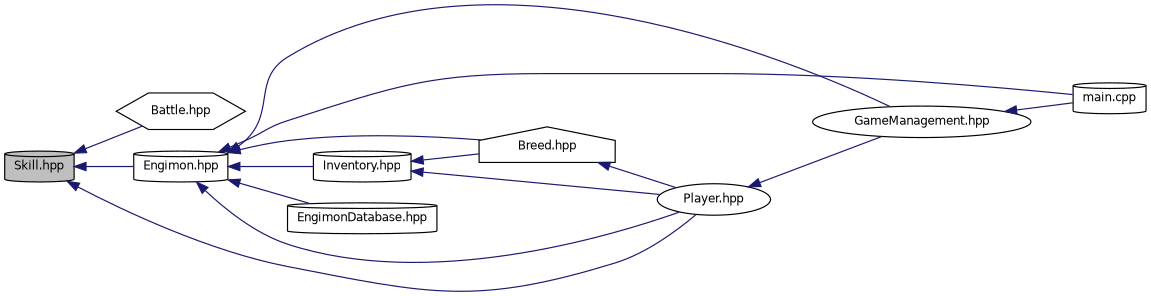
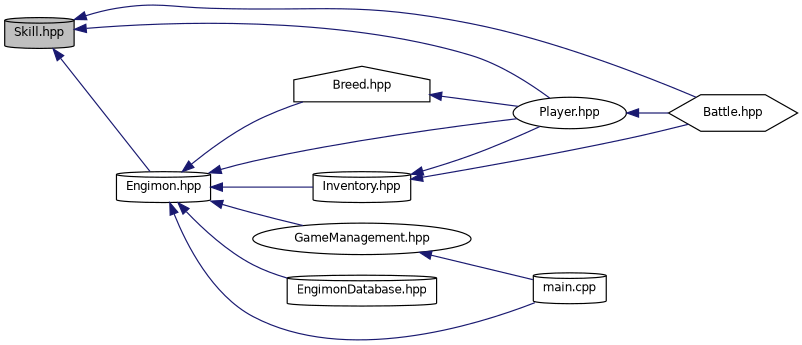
  digraph {
    rankdir=LR
    node [color=black fillcolor=white fontname=Helvetica fontsize=10 shape=cylinder style=filled]
    edge [color=midnightblue dir=back fontname=Helvetica fontsize=10 labelfontname=Helvetica labelfontsize=10 style=solid]
    n1 [fillcolor=grey75 fontcolor=black height=0.2 label="Skill.hpp" width=0.4]
    n2 [height=0.2 label="Battle.hpp" shape=hexagon width=0.4]
    n3 [height=0.2 label="Engimon.hpp" width=0.4]
    n4 [height=0.2 label="Player.hpp" shape=ellipse width=0.4]
    n5 [height=0.2 label="Breed.hpp" shape=house width=0.4]
    n6 [height=0.2 label="GameManagement.hpp" shape=ellipse width=0.4]
    n7 [height=0.2 label="EngimonDatabase.hpp" width=0.4]
    n8 [height=0.2 label="Inventory.hpp" width=0.4]
    n9 [height=0.2 label="main.cpp" width=0.4]
    n1 -> n2
    n1 -> n3
    n1 -> n4
    n3 -> n4
    n3 -> n5
    n3 -> n6
    n3 -> n7
    n3 -> n8
    n3 -> n9
-   n4 -> n6
+   n4 -> n2
    n5 -> n4
    n6 -> n9
-   n8 -> n5
+   n8 -> n2
    n8 -> n4
  }
